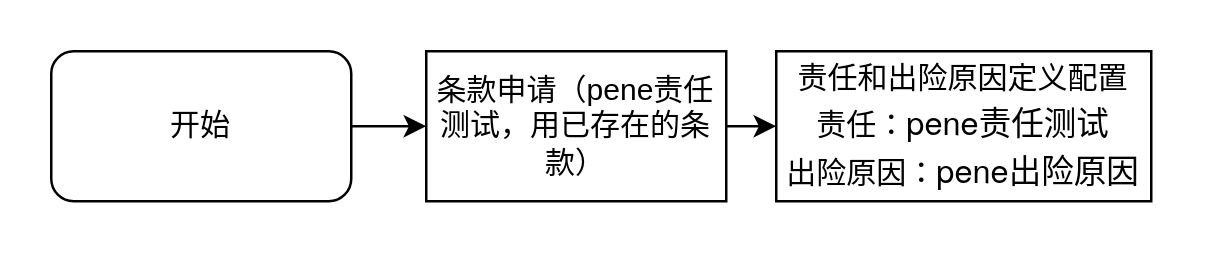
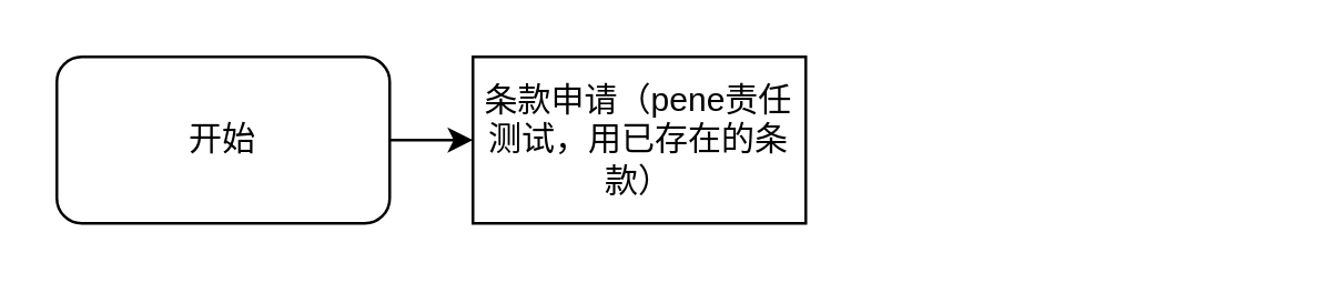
  <mxCell id="0" />
  <mxCell id="1" parent="0" />
- <mxCell id="2" style="edgeStyle=orthogonalEdgeStyle;rounded=0;orthogonalLoop=1;jettySize=auto;html=1;exitX=1;exitY=0.5;exitDx=0;exitDy=0;entryX=0;entryY=0.5;entryDx=0;entryDy=0;" edge="1" parent="1" source="3" target="6"><mxGeometry relative="1" as="geometry" /></mxCell>
  <mxCell id="3" value="条款申请（pene责任测试，用已存在的条款）&lt;br&gt;" style="rounded=0;whiteSpace=wrap;html=1;" parent="1" vertex="1"><mxGeometry x="170" y="20" width="120" height="60" as="geometry" /></mxCell>
  <mxCell id="4" style="edgeStyle=orthogonalEdgeStyle;rounded=0;orthogonalLoop=1;jettySize=auto;html=1;exitX=1;exitY=0.5;exitDx=0;exitDy=0;entryX=0;entryY=0.5;entryDx=0;entryDy=0;" edge="1" parent="1" source="5" target="3"><mxGeometry relative="1" as="geometry" /></mxCell>
  <mxCell id="5" value="开始" style="rounded=1;whiteSpace=wrap;html=1;" vertex="1" parent="1"><mxGeometry x="20" y="20" width="120" height="60" as="geometry" /></mxCell>
- <mxCell id="6" value="责任和出险原因定义配置&lt;br&gt;责任：&lt;span style=&quot;font-family: &amp;#34;helvetica neue&amp;#34; ; font-size: 13px&quot;&gt;pene&lt;/span&gt;&lt;span class=&quot;s1&quot; style=&quot;font-size: 13px ; font-stretch: normal ; line-height: normal ; font-family: &amp;#34;pingfang sc&amp;#34;&quot;&gt;责任测试&lt;br&gt;&lt;/span&gt;出险原因：&lt;span style=&quot;font-family: &amp;#34;helvetica neue&amp;#34; ; font-size: 13px&quot;&gt;pene&lt;/span&gt;&lt;span class=&quot;s1&quot; style=&quot;font-size: 13px ; font-stretch: normal ; line-height: normal ; font-family: &amp;#34;pingfang sc&amp;#34;&quot;&gt;出险原因&lt;/span&gt;&lt;br&gt;" style="rounded=0;whiteSpace=wrap;html=1;" vertex="1" parent="1"><mxGeometry x="310" y="20" width="150" height="60" as="geometry" /></mxCell>
